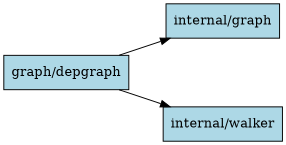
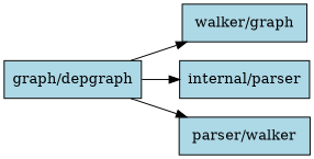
  digraph {
    rankdir=LR
    node [fillcolor=lightblue shape=box style=filled]
    n1 [label="graph/depgraph"]
-   "internal/graph"
-   "internal/walker"
+   "internal/graph" [label="walker/graph"]
+   "internal/parser"
+   "internal/walker" [label="parser/walker"]
    n1 -> "internal/graph"
+   n1 -> "internal/parser"
    n1 -> "internal/walker"
  }
